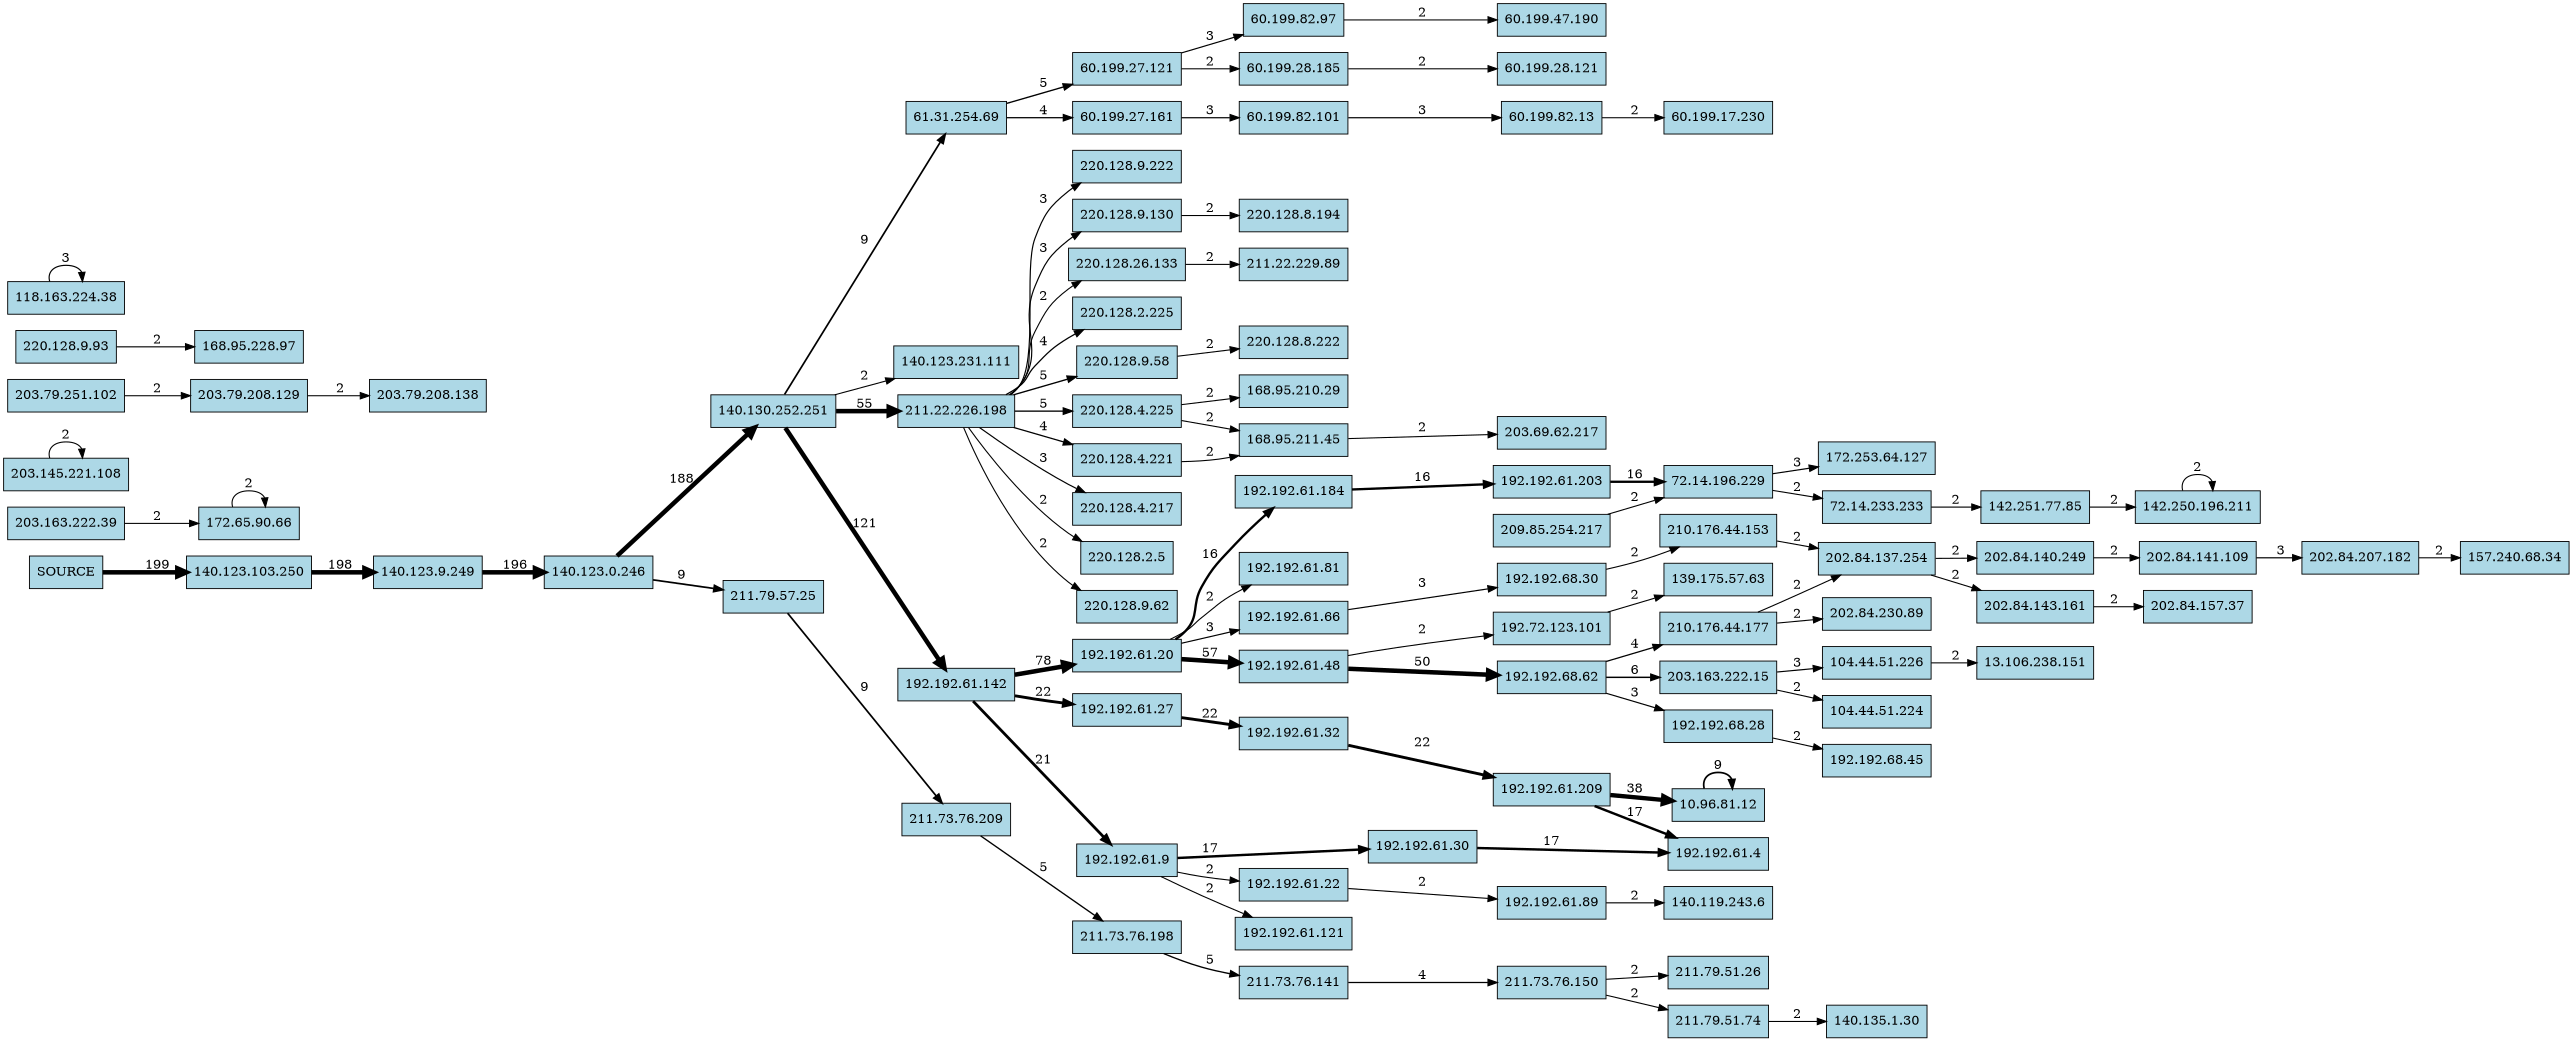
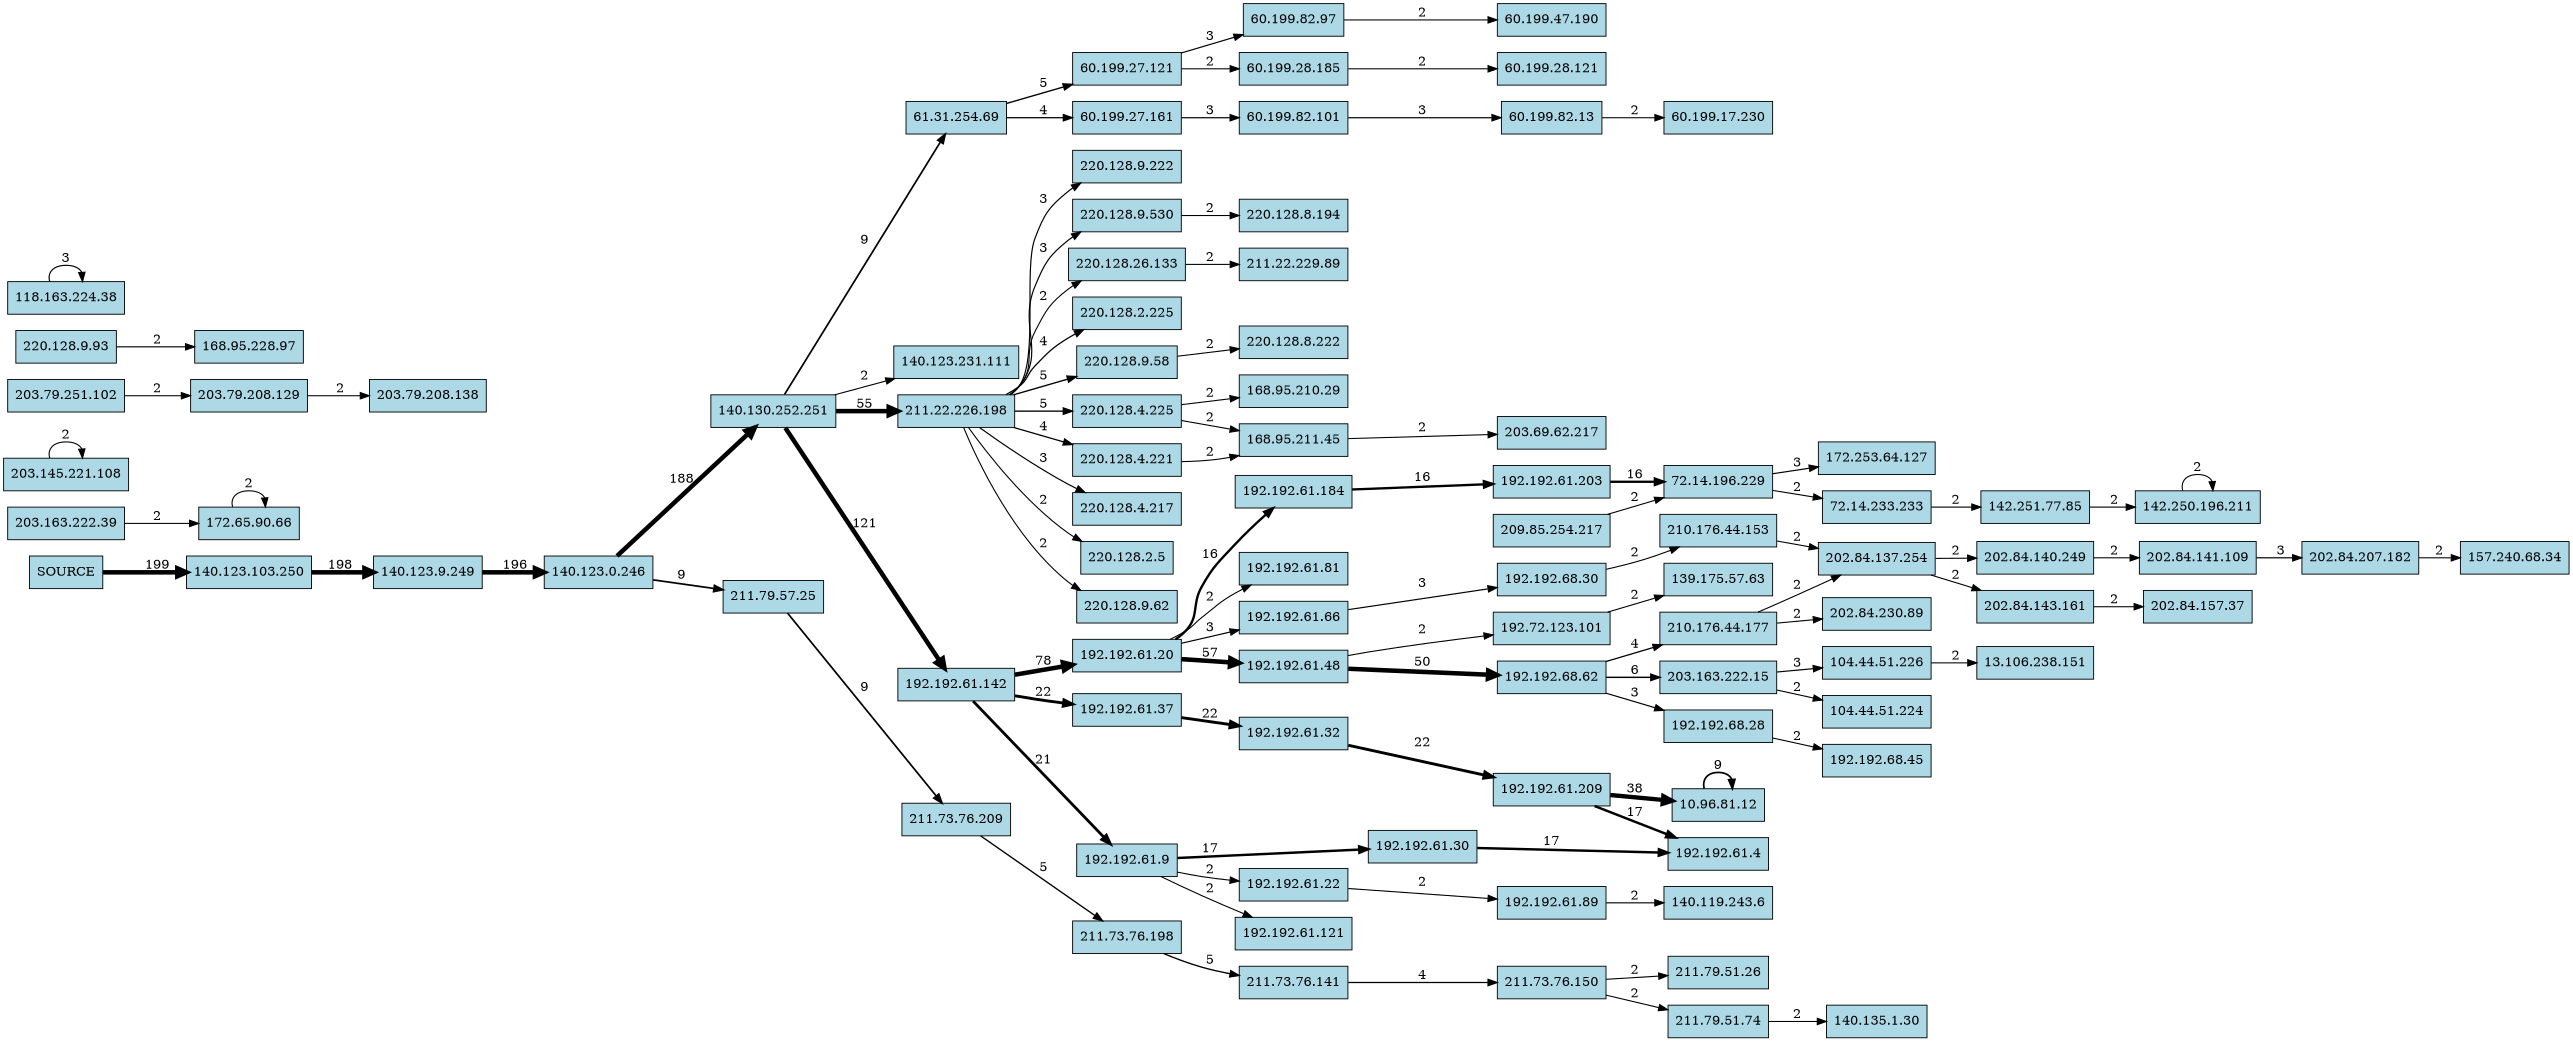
  digraph {
    rankdir=LR
    node [fillcolor=lightblue shape=box style=filled]
    edge [penwidth=1.2]
    SOURCE
    "140.123.103.250"
    "140.123.9.249"
    "140.123.0.246"
    "140.130.252.251"
    "211.79.57.25"
    "211.22.226.198"
    "192.192.61.142"
    "61.31.254.69"
    "140.123.231.111"
    "211.73.76.209"
    "220.128.9.222"
-   "220.128.9.130"
+   "220.128.9.130" [label="220.128.9.530"]
    "220.128.26.133"
    "220.128.2.225"
    "220.128.9.58"
    "220.128.4.225"
    "220.128.4.217"
    "220.128.4.221"
    "220.128.2.5"
    "220.128.9.62"
    "192.192.61.20"
-   "192.192.61.37" [label="192.192.61.27"]
+   "192.192.61.37"
    "192.192.61.9"
    "60.199.27.121"
    "60.199.27.161"
    "220.128.8.194"
    "211.22.229.89"
    "220.128.8.222"
    "168.95.211.45"
    "168.95.210.29"
    "192.192.61.48"
    "192.192.61.81"
    "192.192.61.184"
    "192.192.61.66"
    "192.192.61.32"
    "192.192.61.30"
    "192.192.61.22"
    "192.192.61.121"
    "192.192.68.62"
    "192.72.123.101"
    "192.192.61.203"
    "192.192.68.30"
    "203.163.222.15"
    "210.176.44.177"
    "192.192.68.28"
    "139.175.57.63"
    "104.44.51.224"
    "104.44.51.226"
    "203.163.222.39"
    "172.65.90.66"
    "202.84.230.89"
    "202.84.137.254"
    "192.192.68.45"
    "13.106.238.151"
    "192.192.61.209"
    "10.96.81.12"
    "192.192.61.4"
    "192.192.61.89"
    "202.84.143.161"
    "202.84.140.249"
    "202.84.157.37"
    "211.73.76.198"
    "211.73.76.141"
    "211.73.76.150"
    "211.79.51.26"
    "211.79.51.74"
    "140.135.1.30"
    "203.145.221.108"
    "140.119.243.6"
    "203.69.62.217"
    "60.199.82.97"
    "60.199.28.185"
    "60.199.82.101"
    "60.199.47.190"
    "60.199.28.121"
    "60.199.82.13"
    "60.199.17.230"
    "203.79.251.102"
    "203.79.208.129"
    "203.79.208.138"
    "72.14.196.229"
    "72.14.233.233"
    "172.253.64.127"
    "209.85.254.217"
    "142.251.77.85"
    "202.84.141.109"
    "202.84.207.182"
    "157.240.68.34"
    "142.250.196.211"
    "210.176.44.153"
    "220.128.9.93"
    "168.95.228.97"
    "118.163.224.38"
    SOURCE -> "140.123.103.250" [label=199 penwidth=5.0]
    "140.123.103.250" -> "140.123.9.249" [label=198 penwidth=5.0]
    "140.123.9.249" -> "140.123.0.246" [label=196 penwidth=5.0]
    "140.123.0.246" -> "140.130.252.251" [label=188 penwidth=5.0]
    "140.123.0.246" -> "211.79.57.25" [label=9 penwidth=1.9]
    "140.130.252.251" -> "211.22.226.198" [label=55 penwidth=5.0]
    "140.130.252.251" -> "192.192.61.142" [label=121 penwidth=5.0]
    "140.130.252.251" -> "61.31.254.69" [label=9 penwidth=1.9]
    "140.130.252.251" -> "140.123.231.111" [label=2]
    "211.79.57.25" -> "211.73.76.209" [label=9 penwidth=1.9]
    "211.22.226.198" -> "220.128.9.222" [label=3 penwidth=1.3]
    "211.22.226.198" -> "220.128.9.130" [label=3 penwidth=1.3]
    "211.22.226.198" -> "220.128.26.133" [label=2]
    "211.22.226.198" -> "220.128.2.225" [label=4 penwidth=1.4]
    "211.22.226.198" -> "220.128.9.58" [label=5 penwidth=1.5]
    "211.22.226.198" -> "220.128.4.225" [label=5 penwidth=1.5]
    "211.22.226.198" -> "220.128.4.217" [label=3 penwidth=1.3]
    "211.22.226.198" -> "220.128.4.221" [label=4 penwidth=1.4]
    "211.22.226.198" -> "220.128.2.5" [label=2]
    "211.22.226.198" -> "220.128.9.62" [label=2]
    "192.192.61.142" -> "192.192.61.20" [label=78 penwidth=5.0]
    "192.192.61.142" -> "192.192.61.37" [label=22 penwidth=3.2]
    "192.192.61.142" -> "192.192.61.9" [label=21 penwidth=3.1]
    "61.31.254.69" -> "60.199.27.121" [label=5 penwidth=1.5]
    "61.31.254.69" -> "60.199.27.161" [label=4 penwidth=1.4]
    "211.73.76.209" -> "211.73.76.198" [label=5 penwidth=1.5]
    "220.128.9.130" -> "220.128.8.194" [label=2]
    "220.128.26.133" -> "211.22.229.89" [label=2]
    "220.128.9.58" -> "220.128.8.222" [label=2]
    "220.128.4.225" -> "168.95.211.45" [label=2]
    "220.128.4.225" -> "168.95.210.29" [label=2]
    "220.128.4.221" -> "168.95.211.45" [label=2]
    "192.192.61.20" -> "192.192.61.48" [label=57 penwidth=5.0]
    "192.192.61.20" -> "192.192.61.81" [label=2]
    "192.192.61.20" -> "192.192.61.184" [label=16 penwidth=2.6]
    "192.192.61.20" -> "192.192.61.66" [label=3 penwidth=1.3]
    "192.192.61.37" -> "192.192.61.32" [label=22 penwidth=3.2]
    "192.192.61.9" -> "192.192.61.30" [label=17 penwidth=2.7]
    "192.192.61.9" -> "192.192.61.22" [label=2]
    "192.192.61.9" -> "192.192.61.121" [label=2]
    "60.199.27.121" -> "60.199.82.97" [label=3 penwidth=1.3]
    "60.199.27.121" -> "60.199.28.185" [label=2]
    "60.199.27.161" -> "60.199.82.101" [label=3 penwidth=1.3]
    "168.95.211.45" -> "203.69.62.217" [label=2]
    "192.192.61.48" -> "192.192.68.62" [label=50 penwidth=5.0]
    "192.192.61.48" -> "192.72.123.101" [label=2]
    "192.192.61.184" -> "192.192.61.203" [label=16 penwidth=2.6]
    "192.192.61.66" -> "192.192.68.30" [label=3 penwidth=1.3]
    "192.192.61.32" -> "192.192.61.209" [label=22 penwidth=3.2]
    "192.192.61.30" -> "192.192.61.4" [label=17 penwidth=2.7]
    "192.192.61.22" -> "192.192.61.89" [label=2]
    "192.192.68.62" -> "203.163.222.15" [label=6 penwidth=1.6]
    "192.192.68.62" -> "210.176.44.177" [label=4 penwidth=1.4]
    "192.192.68.62" -> "192.192.68.28" [label=3 penwidth=1.3]
    "192.72.123.101" -> "139.175.57.63" [label=2]
    "192.192.61.203" -> "72.14.196.229" [label=16 penwidth=2.6]
    "192.192.68.30" -> "210.176.44.153" [label=2]
    "203.163.222.15" -> "104.44.51.224" [label=2]
    "203.163.222.15" -> "104.44.51.226" [label=3 penwidth=1.3]
    "210.176.44.177" -> "202.84.230.89" [label=2]
    "210.176.44.177" -> "202.84.137.254" [label=2]
    "192.192.68.28" -> "192.192.68.45" [label=2]
    "104.44.51.226" -> "13.106.238.151" [label=2]
    "203.163.222.39" -> "172.65.90.66" [label=2]
    "172.65.90.66" -> "172.65.90.66" [label=2]
    "202.84.137.254" -> "202.84.143.161" [label=2]
    "202.84.137.254" -> "202.84.140.249" [label=2]
    "192.192.61.209" -> "10.96.81.12" [label=38 penwidth=4.8]
    "192.192.61.209" -> "192.192.61.4" [label=17 penwidth=2.7]
    "10.96.81.12" -> "10.96.81.12" [label=9 penwidth=1.9]
    "192.192.61.89" -> "140.119.243.6" [label=2]
    "202.84.143.161" -> "202.84.157.37" [label=2]
    "202.84.140.249" -> "202.84.141.109" [label=2]
    "211.73.76.198" -> "211.73.76.141" [label=5 penwidth=1.5]
    "211.73.76.141" -> "211.73.76.150" [label=4 penwidth=1.4]
    "211.73.76.150" -> "211.79.51.26" [label=2]
    "211.73.76.150" -> "211.79.51.74" [label=2]
    "211.79.51.74" -> "140.135.1.30" [label=2]
    "203.145.221.108" -> "203.145.221.108" [label=2]
    "60.199.82.97" -> "60.199.47.190" [label=2]
    "60.199.28.185" -> "60.199.28.121" [label=2]
    "60.199.82.101" -> "60.199.82.13" [label=3 penwidth=1.3]
    "60.199.82.13" -> "60.199.17.230" [label=2]
    "203.79.251.102" -> "203.79.208.129" [label=2]
    "203.79.208.129" -> "203.79.208.138" [label=2]
    "72.14.196.229" -> "72.14.233.233" [label=2]
    "72.14.196.229" -> "172.253.64.127" [label=3 penwidth=1.3]
    "72.14.233.233" -> "142.251.77.85" [label=2]
    "209.85.254.217" -> "72.14.196.229" [label=2]
    "142.251.77.85" -> "142.250.196.211" [label=2]
    "202.84.141.109" -> "202.84.207.182" [label=3 penwidth=1.3]
    "202.84.207.182" -> "157.240.68.34" [label=2]
    "142.250.196.211" -> "142.250.196.211" [label=2]
    "210.176.44.153" -> "202.84.137.254" [label=2]
    "220.128.9.93" -> "168.95.228.97" [label=2]
    "118.163.224.38" -> "118.163.224.38" [label=3 penwidth=1.3]
  }
